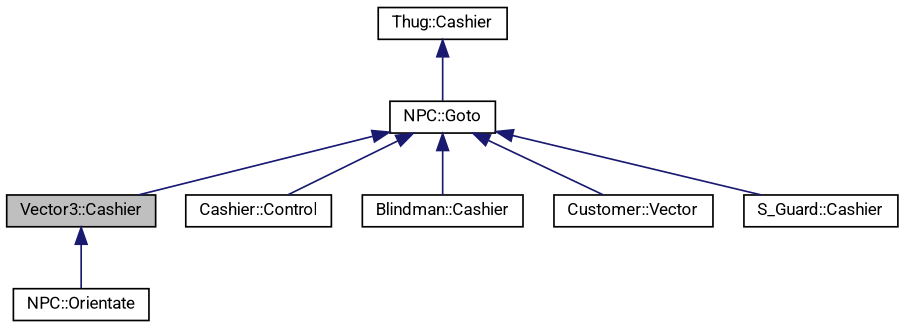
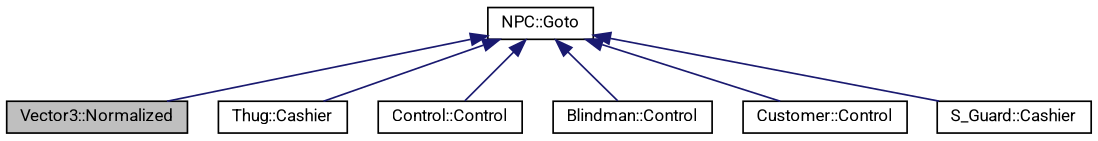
  digraph {
    fontname=Roboto
    rankdir=TB
    node [color=black fontname=Roboto fontsize=10 shape=record]
    edge [color=midnightblue dir=back fontname=Roboto fontsize=10 labelfontname=Helvetica labelfontsize=10 style=solid]
-   n1 [fillcolor=grey75 fontcolor=black height=0.2 label="Vector3::Cashier" style=filled width=0.4]
-   n2 [height=0.2 label="NPC::Orientate" width=0.4]
+   n1 [fillcolor=grey75 fontcolor=black height=0.2 label="Vector3::Normalized" style=filled width=0.4]
    n3 [height=0.2 label="NPC::Goto" width=0.4]
    n4 [height=0.2 label="Thug::Cashier" width=0.4]
-   n5 [height=0.2 label="Cashier::Control" width=0.4]
-   n6 [height=0.2 label="Blindman::Cashier" width=0.4]
-   n7 [height=0.2 label="Customer::Vector" width=0.4]
+   n5 [height=0.2 label="Control::Control" width=0.4]
+   n6 [height=0.2 label="Blindman::Control" width=0.4]
+   n7 [height=0.2 label="Customer::Control" width=0.4]
    n8 [height=0.2 label="S_Guard::Cashier" width=0.4]
-   n1 -> n2
    n3 -> n1
-   n4 -> n3
+   n3 -> n4
    n3 -> n5
    n3 -> n6
    n3 -> n7
    n3 -> n8
  }
